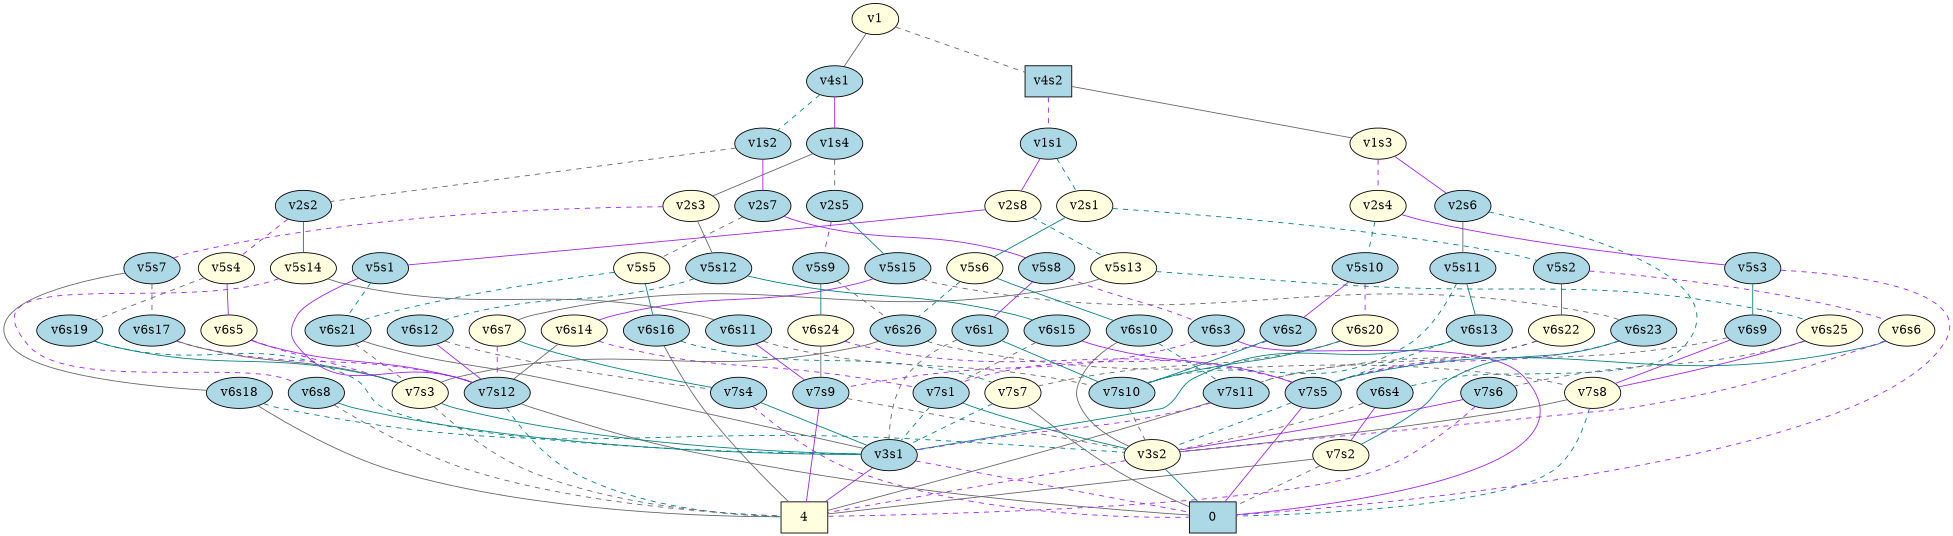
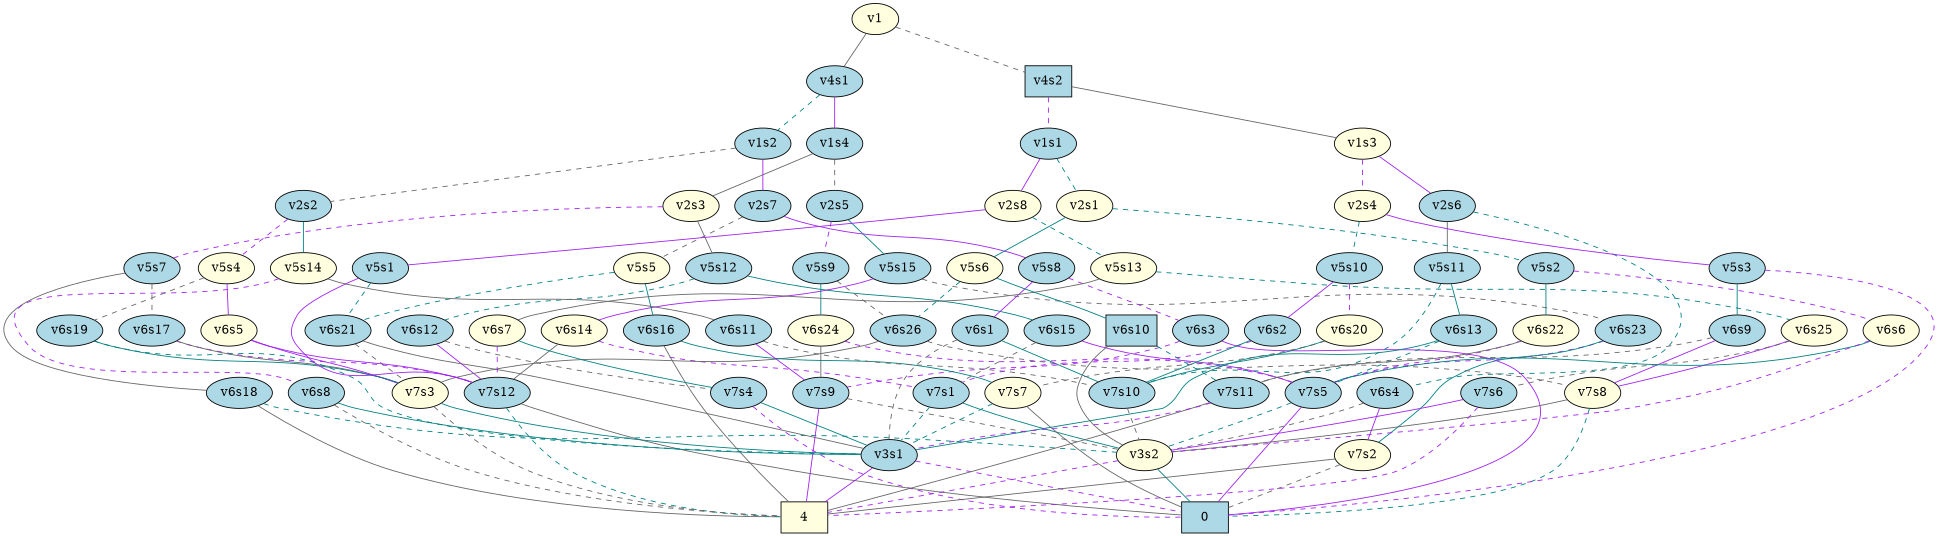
  graph {
    node [fillcolor=lightblue style=filled]
    edge [color=purple style=dashed]
    n1 [fillcolor=lightyellow label=v1]
    n2 [label=v4s1]
    n3 [label=v4s2 shape=box]
    n4 [label=v1s4]
    n5 [label=v1s2]
    n6 [fillcolor=lightyellow label=v1s3]
    n7 [label=v1s1]
    n8 [fillcolor=lightyellow label=v2s3]
    n9 [label=v2s5]
    n10 [label=v2s7]
    n11 [label=v2s2]
    n12 [label=v2s6]
    n13 [fillcolor=lightyellow label=v2s4]
    n14 [fillcolor=lightyellow label=v2s8]
    n15 [fillcolor=lightyellow label=v2s1]
    n16 [label=v5s12]
    n17 [label=v5s7]
    n18 [label=v5s15]
    n19 [label=v5s9]
    n20 [label=v5s8]
    n21 [fillcolor=lightyellow label=v5s5]
    n22 [fillcolor=lightyellow label=v5s14]
    n23 [fillcolor=lightyellow label=v5s4]
    n24 [label=v6s15]
    n25 [label=v6s12]
    n26 [label=v6s18]
    n27 [label=v6s17]
    n28 [fillcolor=lightyellow label=v6s14]
    n29 [label=v6s23]
    n30 [fillcolor=lightyellow label=v6s24]
    n31 [label=v6s26]
    n32 [label=v7s5]
    n33 [label=v7s1]
    n34 [label=v7s12]
    n35 [label=v7s4]
    n36 [fillcolor=lightyellow label=v3s2]
    n37 [fillcolor=lightyellow label=4 shape=box]
    n38 [fillcolor=lightyellow label=v7s3]
    n39 [label=0 shape=box]
    n40 [label=v3s1]
    n41 [fillcolor=lightyellow label=v7s2]
    n42 [label=v7s9]
    n43 [fillcolor=lightyellow label=v7s8]
    n44 [label=v6s1]
    n45 [label=v6s3]
    n46 [label=v6s16]
    n47 [label=v6s21]
    n48 [label=v6s11]
    n49 [label=v6s8]
    n50 [fillcolor=lightyellow label=v6s5]
    n51 [label=v6s19]
    n52 [label=v7s10]
    n53 [fillcolor=lightyellow label=v7s7]
    n54 [label=v5s11]
    n55 [label=v6s4]
    n56 [label=v5s3]
    n57 [label=v5s10]
    n58 [label=v5s1]
    n59 [fillcolor=lightyellow label=v5s13]
    n60 [fillcolor=lightyellow label=v5s6]
    n61 [label=v5s2]
    n62 [label=v6s13]
    n63 [label=v6s9]
    n64 [label=v6s2]
    n65 [fillcolor=lightyellow label=v6s20]
    n66 [label=v7s11]
    n67 [fillcolor=lightyellow label=v6s7]
    n68 [fillcolor=lightyellow label=v6s25]
-   n69 [label=v6s10]
+   n69 [label=v6s10 shape=box]
    n70 [fillcolor=lightyellow label=v6s22]
    n71 [fillcolor=lightyellow label=v6s6]
    n72 [label=v7s6]
    n1 -- n2 [color=gray40 style=solid]
    n1 -- n3 [color=gray40]
    n2 -- n4 [style=solid]
    n2 -- n5 [color=teal]
    n3 -- n6 [color=gray40 style=solid]
    n3 -- n7
    n4 -- n8 [color=gray40 style=solid]
    n4 -- n9 [color=gray40]
    n5 -- n10 [style=solid]
    n5 -- n11 [color=gray40]
    n6 -- n12 [style=solid]
    n6 -- n13
    n7 -- n14 [style=solid]
    n7 -- n15 [color=teal]
    n8 -- n16 [color=gray40 style=solid]
    n8 -- n17
    n9 -- n18 [color=teal style=solid]
    n9 -- n19
    n10 -- n20 [style=solid]
    n10 -- n21 [color=gray40]
    n11 -- n22 [color=teal style=solid]
    n11 -- n23
    n12 -- n54 [color=gray40 style=solid]
    n12 -- n55 [color=teal]
    n13 -- n56 [style=solid]
    n13 -- n57 [color=teal]
    n14 -- n58 [style=solid]
    n14 -- n59 [color=teal]
    n15 -- n60 [color=teal style=solid]
    n15 -- n61 [color=teal]
    n16 -- n24 [color=teal style=solid]
    n16 -- n25 [color=teal]
    n17 -- n26 [color=gray40 style=solid]
    n17 -- n27 [color=gray40]
    n18 -- n28 [style=solid]
    n18 -- n29 [color=gray40]
    n19 -- n30 [color=teal style=solid]
    n19 -- n31 [color=gray40]
    n20 -- n44 [style=solid]
    n20 -- n45
    n21 -- n46 [color=teal style=solid]
    n21 -- n47 [color=teal]
    n22 -- n48 [color=gray40 style=solid]
    n22 -- n49
    n23 -- n50 [style=solid]
    n23 -- n51 [color=gray40]
    n24 -- n32 [style=solid]
    n24 -- n33 [color=gray40]
    n25 -- n34 [style=solid]
    n25 -- n35 [color=gray40]
    n26 -- n36 [color=teal]
    n26 -- n37 [color=gray40 style=solid]
    n27 -- n34
    n27 -- n38 [color=gray40 style=solid]
    n28 -- n33
    n28 -- n34 [color=gray40 style=solid]
    n29 -- n32
    n29 -- n41 [color=teal style=solid]
    n30 -- n32
    n30 -- n42 [color=gray40 style=solid]
    n31 -- n38 [color=gray40 style=solid]
    n31 -- n43 [color=gray40]
    n32 -- n36 [color=teal]
    n32 -- n39 [style=solid]
    n33 -- n36 [color=teal style=solid]
    n33 -- n40 [color=teal]
    n34 -- n37 [color=teal]
    n34 -- n39 [color=gray40 style=solid]
    n35 -- n39
    n35 -- n40 [color=teal style=solid]
    n36 -- n37
    n36 -- n39 [color=teal style=solid]
    n38 -- n37 [color=gray40]
    n38 -- n40 [color=teal style=solid]
    n40 -- n37 [style=solid]
    n40 -- n39
    n41 -- n37 [color=gray40 style=solid]
    n41 -- n39 [color=gray40]
    n42 -- n36 [color=gray40]
    n42 -- n37 [style=solid]
    n43 -- n36 [color=gray40 style=solid]
    n43 -- n39 [color=teal]
    n44 -- n40 [color=gray40]
    n44 -- n52 [color=teal style=solid]
    n45 -- n39 [style=solid]
    n45 -- n42
    n46 -- n37 [color=gray40 style=solid]
-   n46 -- n53 [color=teal]
+   n46 -- n53 [color=teal style=solid]
    n47 -- n38 [color=gray40]
    n47 -- n40 [color=gray40 style=solid]
    n48 -- n42 [style=solid]
    n48 -- n52 [color=gray40]
    n49 -- n37 [color=gray40]
    n49 -- n40 [color=teal style=solid]
    n50 -- n34 [style=solid]
-   n50 -- n38
+   n50 -- n38 [style=solid]
    n51 -- n38 [color=teal style=solid]
    n51 -- n40 [color=teal]
    n52 -- n36 [color=gray40]
    n53 -- n39 [color=gray40 style=solid]
    n53 -- n40 [color=teal]
    n54 -- n52 [color=teal]
    n54 -- n62 [color=teal style=solid]
    n55 -- n36 [color=gray40]
    n55 -- n41 [style=solid]
    n56 -- n39
    n56 -- n63 [color=teal style=solid]
    n57 -- n64 [style=solid]
    n57 -- n65
    n58 -- n34 [style=solid]
    n58 -- n47 [color=teal]
    n59 -- n67 [color=gray40 style=solid]
    n59 -- n68 [color=teal]
    n60 -- n31 [color=teal]
    n60 -- n69 [color=teal style=solid]
    n61 -- n70 [color=teal style=solid]
    n61 -- n71
    n62 -- n32 [color=teal]
    n62 -- n40 [color=teal style=solid]
    n63 -- n43 [style=solid]
    n63 -- n66 [color=gray40]
    n64 -- n33
    n64 -- n52 [color=teal style=solid]
    n65 -- n52 [color=teal style=solid]
    n65 -- n53 [color=gray40]
    n66 -- n37 [color=gray40 style=solid]
    n66 -- n40
    n67 -- n34
    n67 -- n35 [color=teal style=solid]
    n68 -- n43 [style=solid]
    n68 -- n72 [color=gray40]
    n69 -- n36 [color=gray40 style=solid]
    n69 -- n66 [color=teal]
    n70 -- n32
-   n70 -- n66 [color=gray40]
+   n70 -- n66 [color=gray40 style=solid]
    n71 -- n32 [color=teal style=solid]
    n71 -- n36
    n72 -- n36 [style=solid]
    n72 -- n37
  }
